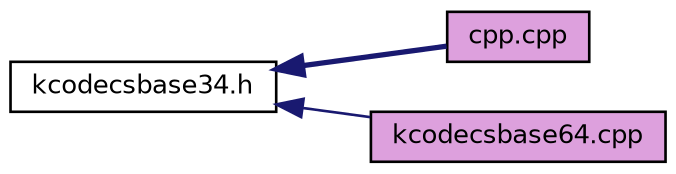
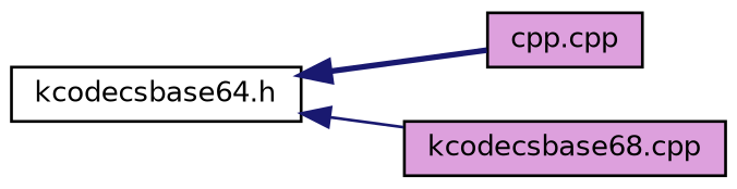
  digraph {
    rankdir=LR
    node [color=black fillcolor=plum fontname=Helvetica fontsize=10 shape=record style=filled]
    edge [color=midnightblue dir=back fontname=Helvetica fontsize=10 labelfontname=Helvetica labelfontsize=10]
-   n1 [fillcolor=white fontcolor=black height=0.2 label="kcodecsbase34.h" width=0.4]
+   n1 [fillcolor=white fontcolor=black height=0.2 label="kcodecsbase64.h" width=0.4]
    n2 [height=0.2 label="cpp.cpp" width=0.4]
-   n3 [height=0.2 label="kcodecsbase64.cpp" width=0.4]
+   n3 [height=0.2 label="kcodecsbase68.cpp" width=0.4]
    n1 -> n2 [style=bold]
    n1 -> n3 [style=solid]
  }
